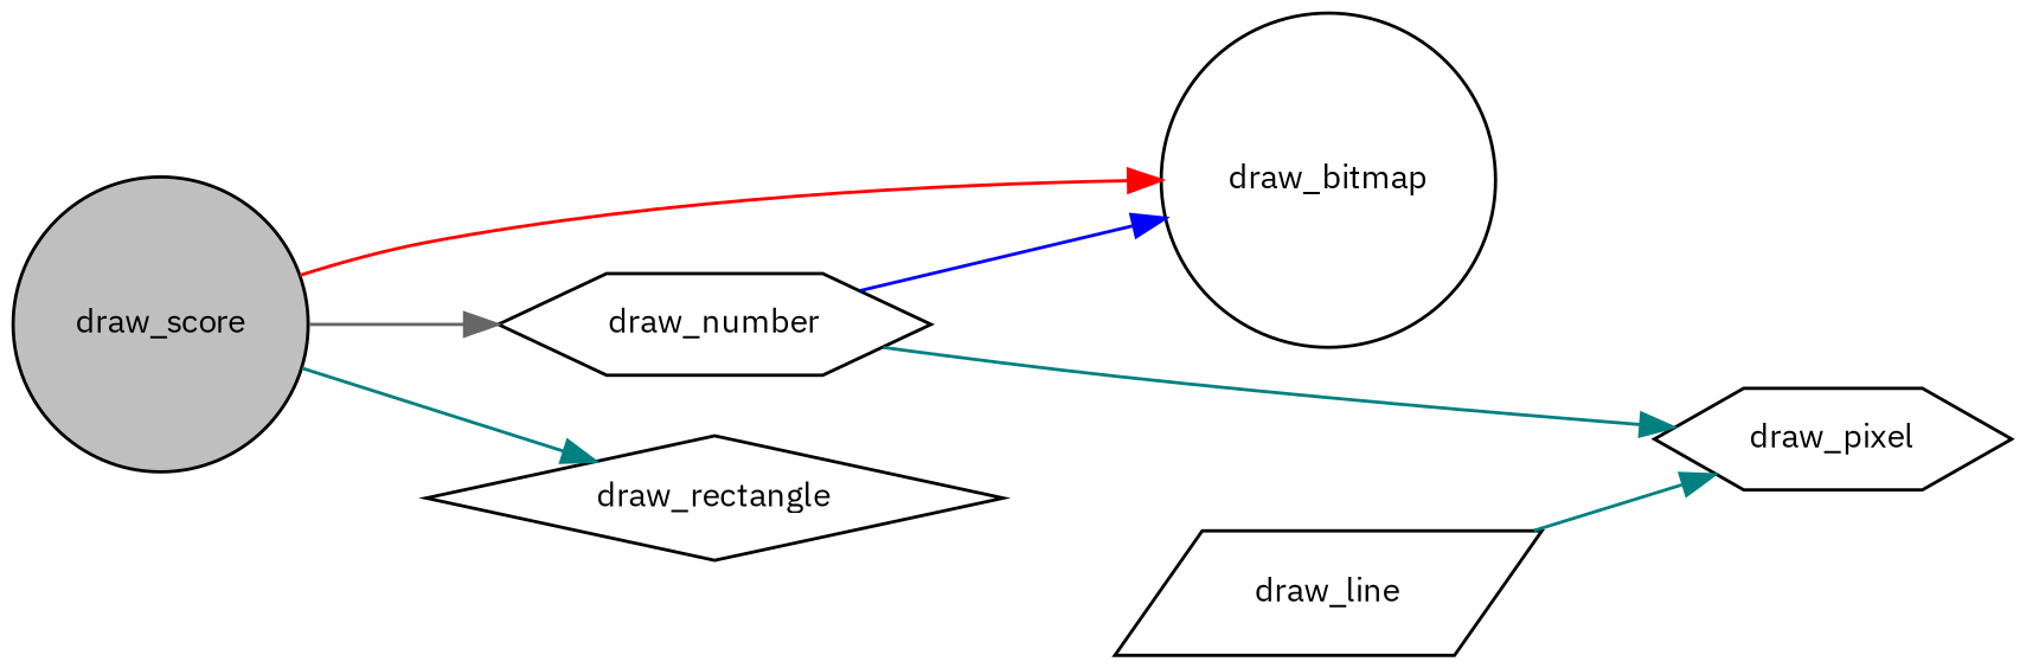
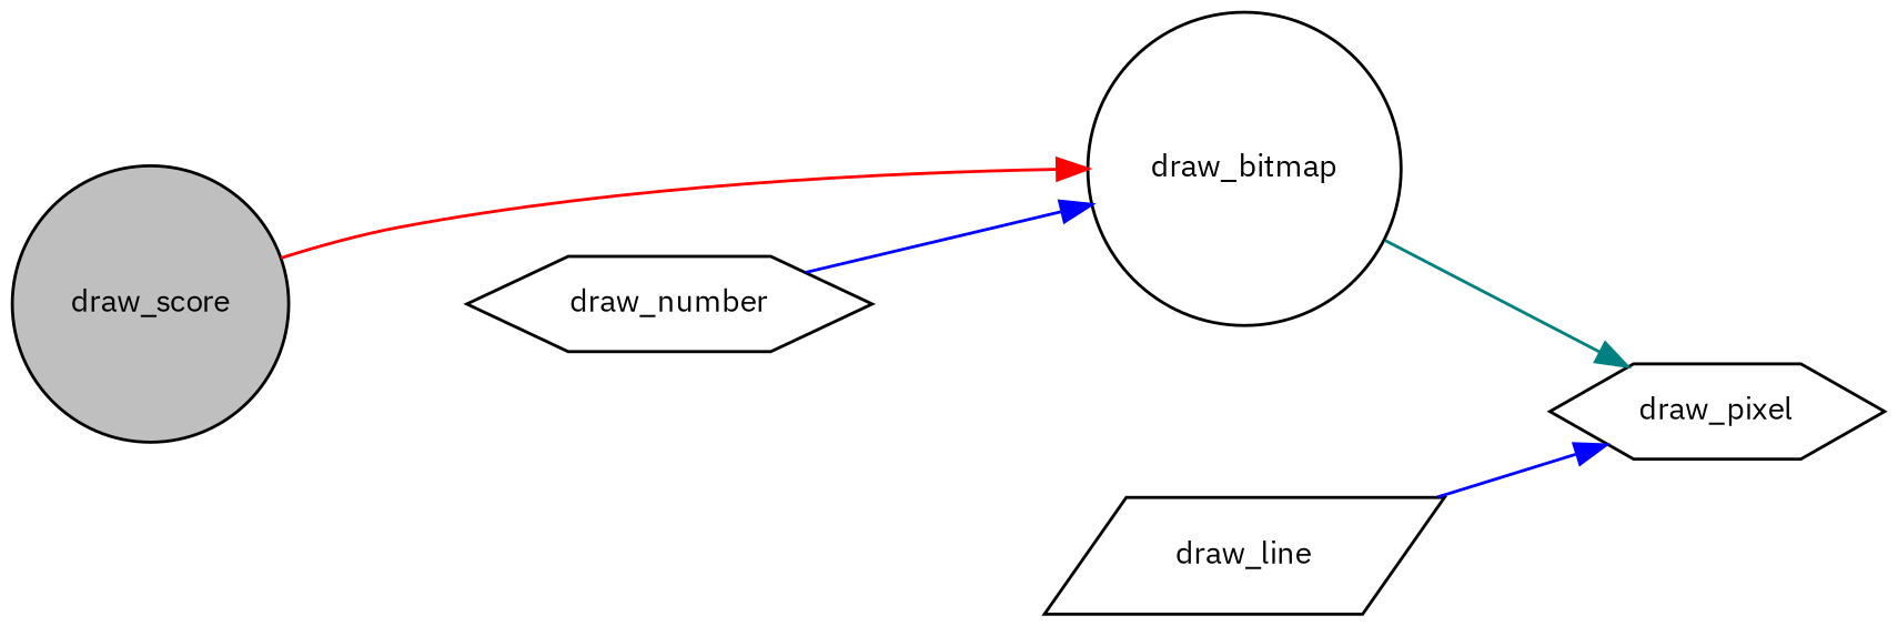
  digraph {
    fontname="IBM Plex Sans"
    rankdir=LR
    node [color=black fillcolor=white fontname="IBM Plex Sans" fontsize=10 shape=circle style=filled]
    edge [color=teal fontname="IBM Plex Sans" fontsize=10 labelfontname=Helvetica labelfontsize=10 style=solid]
    n1 [fillcolor=grey75 fontcolor=black height=0.2 label=draw_score width=0.4]
    n2 [height=0.2 label=draw_bitmap width=0.4]
    n3 [height=0.2 label=draw_number shape=hexagon width=0.4]
-   n4 [height=0.2 label=draw_rectangle shape=diamond width=0.4]
    n5 [height=0.2 label=draw_pixel shape=hexagon width=0.4]
    n6 [height=0.2 label=draw_line shape=parallelogram width=0.4]
    n1 -> n2 [color=red]
-   n1 -> n3 [color=gray40]
-   n1 -> n4
-   n3 -> n5
+   n2 -> n5
    n3 -> n2 [color=blue]
-   n6 -> n5
+   n6 -> n5 [color=blue]
  }
